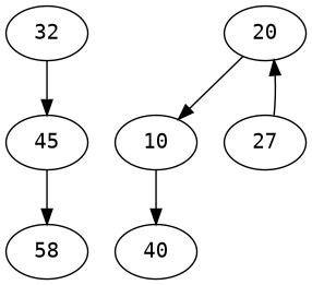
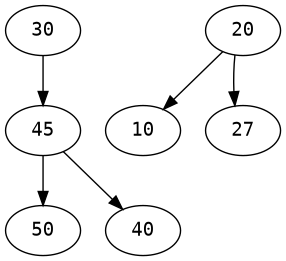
  digraph {
    fontname="DejaVu Sans Mono"
    node [fontname="DejaVu Sans Mono"]
    edge [fontname="DejaVu Sans Mono"]
-   n1 [label=32]
+   n1 [label=30]
    n2 [label=45]
    n3 [label=20]
    n4 [label=10]
    n5 [label=27]
    n6 [label=40]
-   n7 [label=58]
+   n7 [label=50]
    n1 -> n2
-   n4 -> n6
+   n2 -> n6
    n2 -> n7
    n3 -> n4
-   n5 -> n3
+   n3 -> n5
  }
